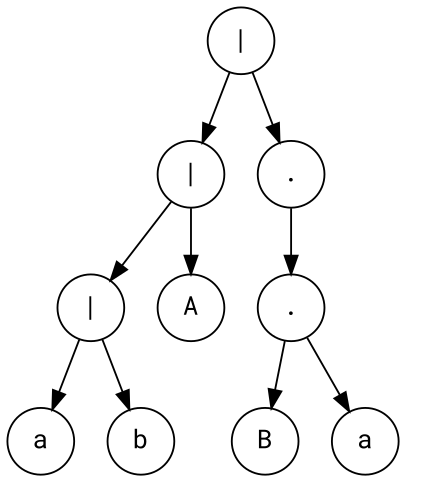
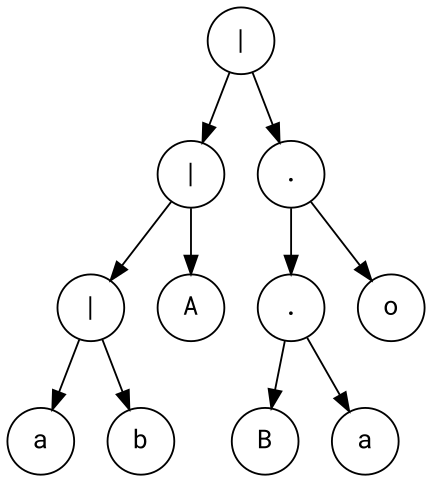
  digraph {
    fontname="Roboto Mono"
    node [shape=circle fontname="Roboto Mono"]
    edge [fontname="Roboto Mono"]
    n1 [label=a]
    n2 [label=b]
    n3 [label="|"]
    n4 [label=A]
    n5 [label="|"]
    n6 [label=B]
    n7 [label=a]
    n8 [label="."]
+   n9 [label=o]
    n10 [label="."]
    n11 [label="|"]
    n3 -> n1
    n3 -> n2
    n5 -> n3
    n5 -> n4
    n8 -> n6
    n8 -> n7
    n10 -> n8
+   n10 -> n9
    n11 -> n5
    n11 -> n10
  }
